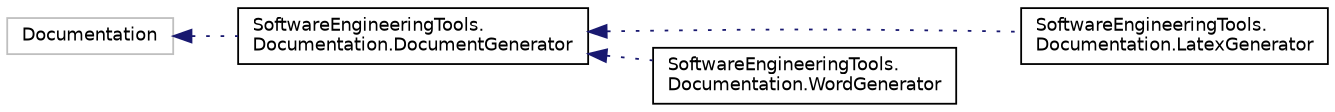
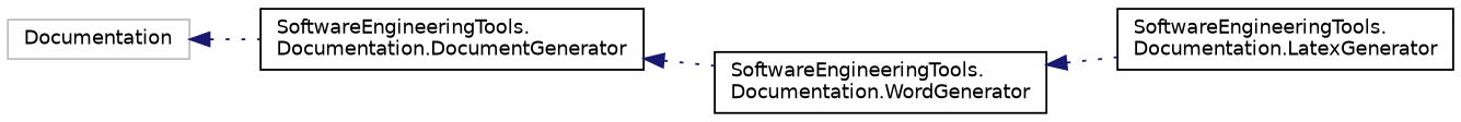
  digraph {
    rankdir=LR
    node [color=black fillcolor=white fontname=Helvetica fontsize=10 shape=record style=filled]
    edge [color=midnightblue dir=back fontname=Helvetica fontsize=10 labelfontname=Helvetica labelfontsize=10 style=dotted]
    n1 [color=grey75 height=0.2 label=Documentation width=0.4]
    n2 [height=0.2 label="SoftwareEngineeringTools.\lDocumentation.DocumentGenerator" width=0.4]
    n3 [height=0.2 label="SoftwareEngineeringTools.\lDocumentation.LatexGenerator" width=0.4]
    n4 [height=0.2 label="SoftwareEngineeringTools.\lDocumentation.WordGenerator" width=0.4]
    n1 -> n2
-   n2 -> n3
+   n4 -> n3
    n2 -> n4
  }
